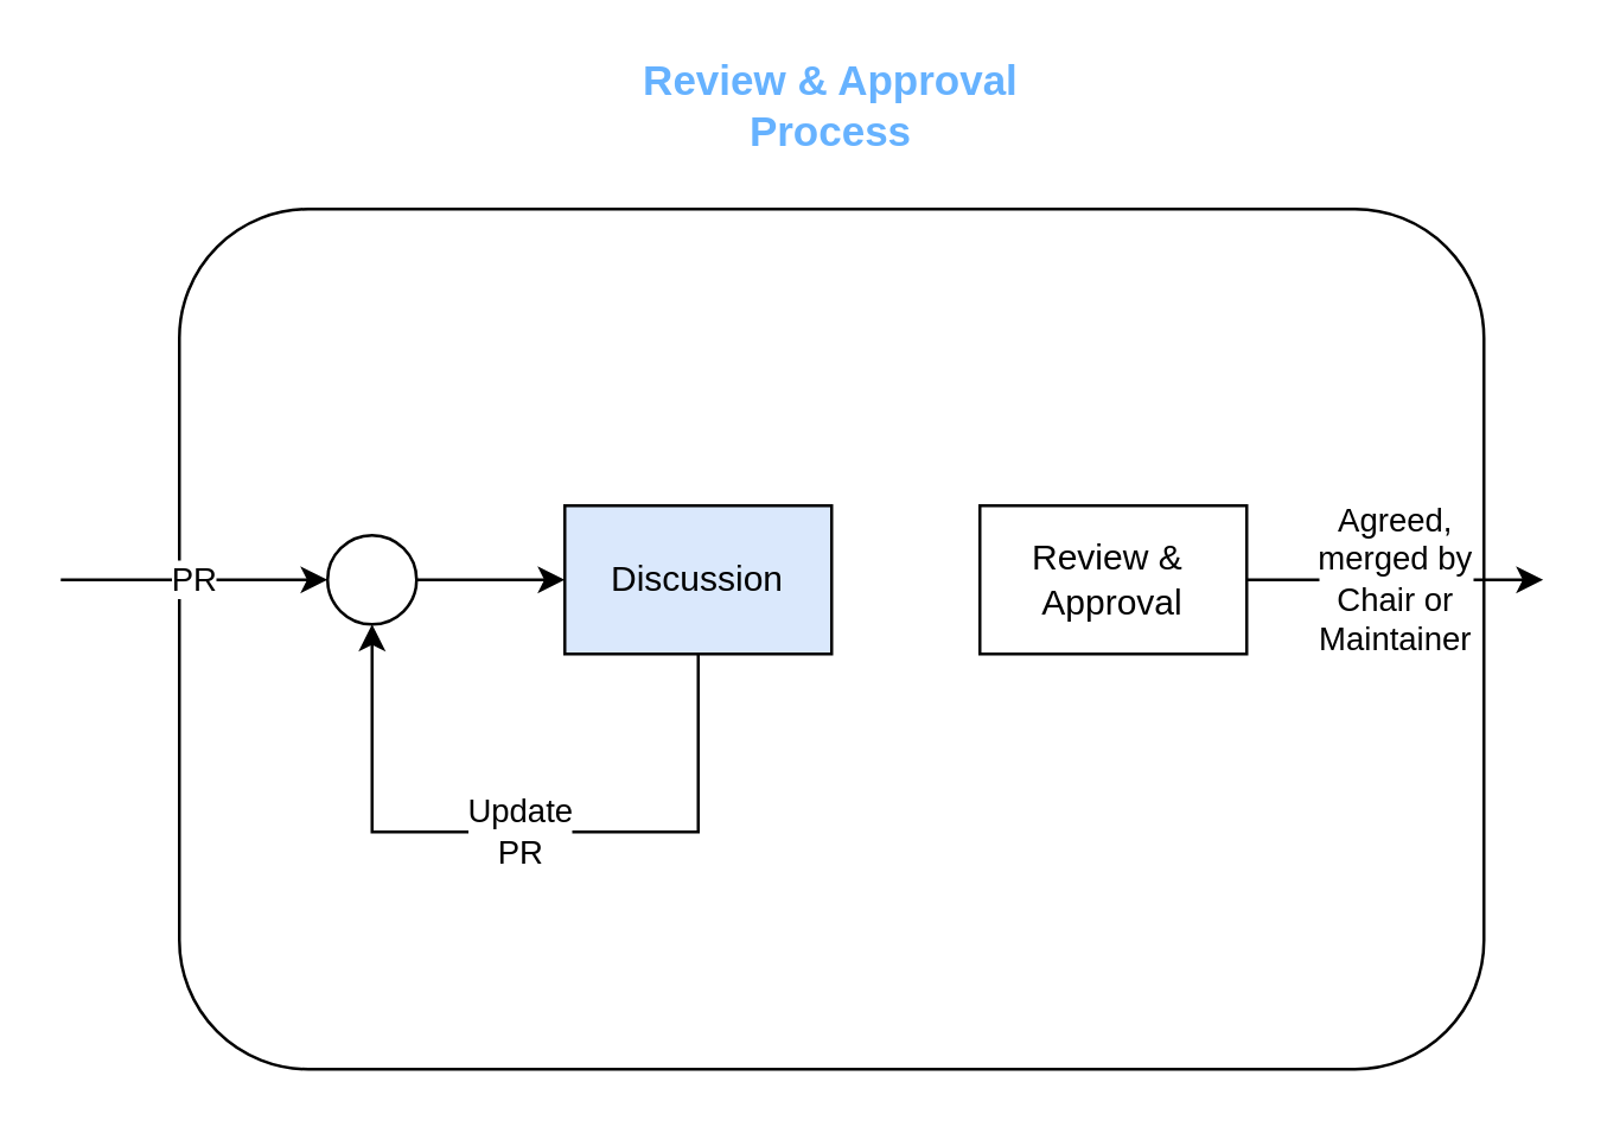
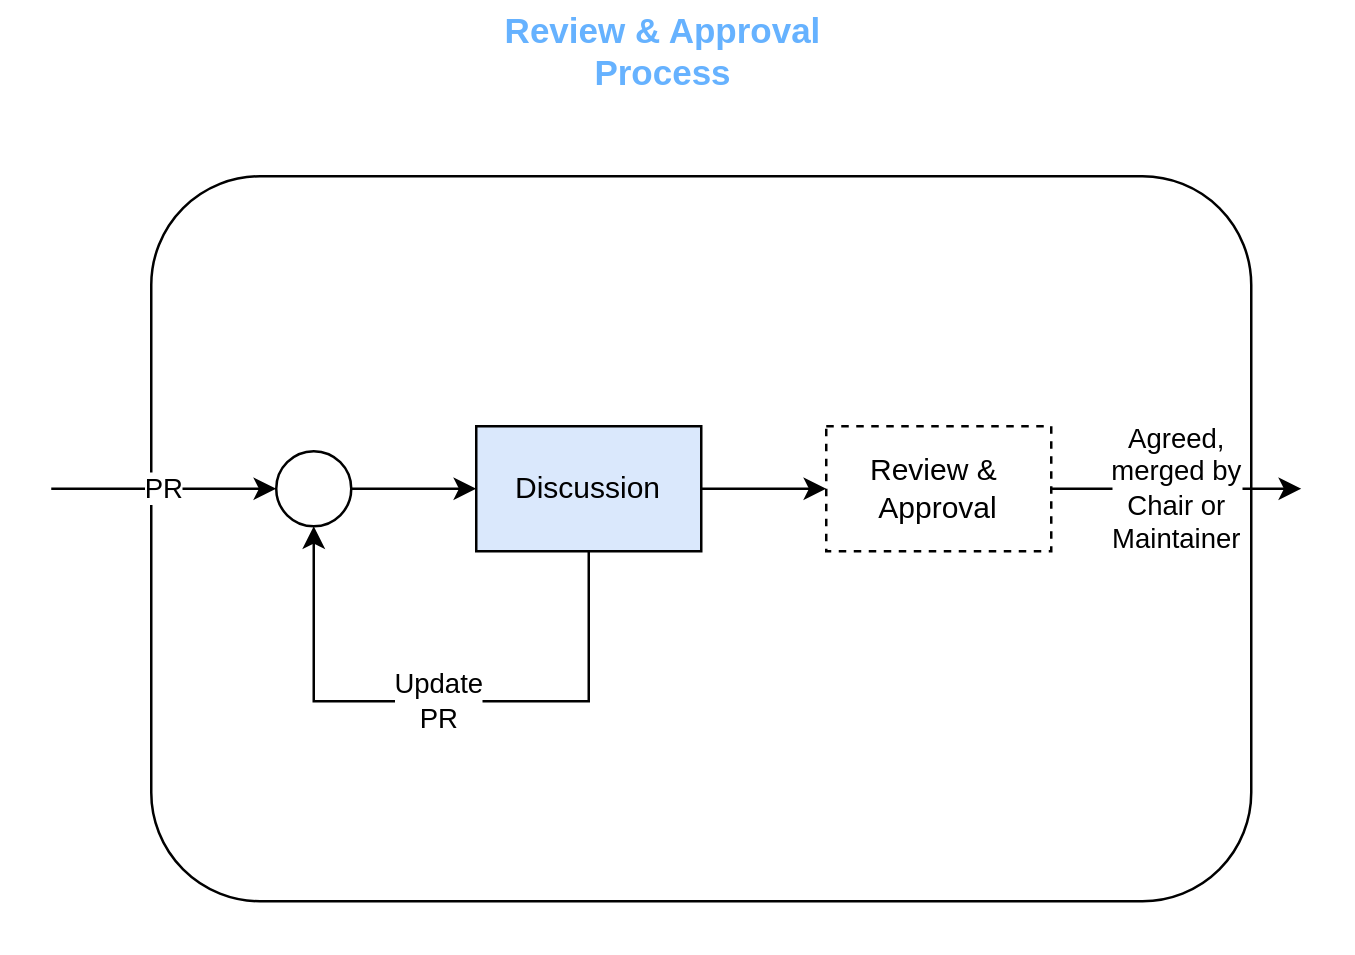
  <mxCell id="0" />
  <mxCell id="1" parent="0" />
  <mxCell id="2" value="" style="rounded=1;whiteSpace=wrap;html=1;" vertex="1" parent="1"><mxGeometry x="60" y="70" width="440" height="290" as="geometry" /></mxCell>
  <mxCell id="3" value="PR" style="endArrow=classic;html=1;rounded=0;entryX=0;entryY=0.5;entryDx=0;entryDy=0;" edge="1" parent="1" target="4"><mxGeometry width="50" height="50" relative="1" as="geometry"><mxPoint x="20" y="195" as="sourcePoint" /><mxPoint x="70" y="150" as="targetPoint" /></mxGeometry></mxCell>
  <mxCell id="4" value="" style="ellipse;whiteSpace=wrap;html=1;aspect=fixed;" vertex="1" parent="1"><mxGeometry x="110" y="180" width="30" height="30" as="geometry" /></mxCell>
  <mxCell id="5" value="Discussion" style="rounded=0;whiteSpace=wrap;html=1;fillColor=#dae8fc;" vertex="1" parent="1"><mxGeometry x="190" y="170" width="90" height="50" as="geometry" /></mxCell>
  <mxCell id="6" value="" style="endArrow=classic;html=1;rounded=0;entryX=0;entryY=0.5;entryDx=0;entryDy=0;exitX=1;exitY=0.5;exitDx=0;exitDy=0;" edge="1" parent="1" source="4" target="5"><mxGeometry width="50" height="50" relative="1" as="geometry"><mxPoint x="240" y="30" as="sourcePoint" /><mxPoint x="290" as="targetPoint" y="-20" /></mxGeometry></mxCell>
  <mxCell id="7" value="&lt;div&gt;Update&lt;/div&gt;&lt;div&gt;PR&lt;br&gt;&lt;/div&gt;" style="endArrow=classic;html=1;rounded=0;entryX=0.5;entryY=1;entryDx=0;entryDy=0;exitX=0.5;exitY=1;exitDx=0;exitDy=0;" edge="1" parent="1" source="5" target="4"><mxGeometry width="50" height="50" relative="1" as="geometry"><mxPoint x="240" y="30" as="sourcePoint" /><mxPoint x="290" as="targetPoint" y="-20" /><Array as="points"><mxPoint x="235" y="280" /><mxPoint x="180" y="280" /><mxPoint x="125" y="280" /></Array></mxGeometry></mxCell>
- <mxCell id="8" value="&lt;div&gt;Review &amp;amp;&amp;nbsp;&lt;/div&gt;&lt;div&gt;Approval&lt;/div&gt;" style="rounded=0;whiteSpace=wrap;html=1;" vertex="1" parent="1"><mxGeometry x="330" y="170" width="90" height="50" as="geometry" /></mxCell>
+ <mxCell id="8" value="&lt;div&gt;Review &amp;amp;&amp;nbsp;&lt;/div&gt;&lt;div&gt;Approval&lt;/div&gt;" style="rounded=0;whiteSpace=wrap;html=1;dashed=1;" vertex="1" parent="1"><mxGeometry x="330" y="170" width="90" height="50" as="geometry" /></mxCell>
+ <mxCell id="9" value="" style="endArrow=classic;html=1;rounded=0;entryX=0;entryY=0.5;entryDx=0;entryDy=0;exitX=1;exitY=0.5;exitDx=0;exitDy=0;" edge="1" parent="1" source="5" target="8"><mxGeometry width="50" height="50" relative="1" as="geometry"><mxPoint x="240" y="30" as="sourcePoint" /><mxPoint x="290" as="targetPoint" y="-20" /></mxGeometry></mxCell>
  <mxCell id="10" value="&lt;div&gt;Agreed,&lt;/div&gt;&lt;div&gt;merged by&lt;/div&gt;&lt;div&gt;Chair or&lt;/div&gt;&lt;div&gt;Maintainer&lt;br&gt;&lt;/div&gt;" style="endArrow=classic;html=1;rounded=0;exitX=1;exitY=0.5;exitDx=0;exitDy=0;" edge="1" parent="1" source="8"><mxGeometry width="50" height="50" relative="1" as="geometry"><mxPoint x="240" y="30" as="sourcePoint" /><mxPoint x="520" y="195" as="targetPoint" /></mxGeometry></mxCell>
- <mxCell id="11" value="&lt;font color=&quot;#66b2ff&quot;&gt;&lt;b&gt;&lt;font style=&quot;font-size: 14px;&quot;&gt;Review &amp;amp; Approval Process&lt;/font&gt;&lt;/b&gt;&lt;/font&gt;" style="text;html=1;strokeColor=none;fillColor=none;align=center;verticalAlign=middle;whiteSpace=wrap;rounded=0;" vertex="1" parent="1"><mxGeometry x="205" y="20" width="150" height="30" as="geometry" /></mxCell>
+ <mxCell id="11" value="&lt;font color=&quot;#66b2ff&quot;&gt;&lt;b&gt;&lt;font style=&quot;font-size: 14px;&quot;&gt;Review &amp;amp; Approval Process&lt;/font&gt;&lt;/b&gt;&lt;/font&gt;" style="text;html=1;strokeColor=none;fillColor=none;align=center;verticalAlign=middle;whiteSpace=wrap;rounded=0;" vertex="1" parent="1"><mxGeometry x="190" y="5" width="150" height="30" as="geometry" /></mxCell>
